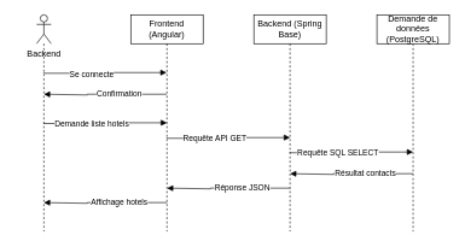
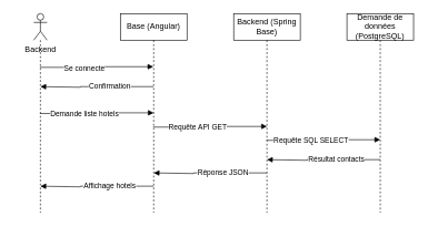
  <mxCell id="0" />
  <mxCell id="1" parent="0" />
- <mxCell id="2" value="Frontend (Angular)" style="shape=umlLifeline;perimeter=lifelinePerimeter;whiteSpace=wrap;html=1;container=1;dropTarget=0;collapsible=0;recursiveResize=0;outlineConnect=0;portConstraint=eastwest;newEdgeStyle={&quot;curved&quot;:0,&quot;rounded&quot;:0};" vertex="1" parent="1"><mxGeometry x="180" y="20" width="100" height="300" as="geometry" /></mxCell>
+ <mxCell id="2" value="Base (Angular)" style="shape=umlLifeline;perimeter=lifelinePerimeter;whiteSpace=wrap;html=1;container=1;dropTarget=0;collapsible=0;recursiveResize=0;outlineConnect=0;portConstraint=eastwest;newEdgeStyle={&quot;curved&quot;:0,&quot;rounded&quot;:0};" vertex="1" parent="1"><mxGeometry x="180" y="20" width="100" height="300" as="geometry" /></mxCell>
  <mxCell id="3" value="Backend (Spring Base)" style="shape=umlLifeline;perimeter=lifelinePerimeter;whiteSpace=wrap;html=1;container=1;dropTarget=0;collapsible=0;recursiveResize=0;outlineConnect=0;portConstraint=eastwest;newEdgeStyle={&quot;curved&quot;:0,&quot;rounded&quot;:0};" vertex="1" parent="1"><mxGeometry x="350" y="20" width="100" height="300" as="geometry" /></mxCell>
  <mxCell id="4" value="Demande de données (PostgreSQL)" style="shape=umlLifeline;perimeter=lifelinePerimeter;whiteSpace=wrap;html=1;container=1;dropTarget=0;collapsible=0;recursiveResize=0;outlineConnect=0;portConstraint=eastwest;newEdgeStyle={&quot;curved&quot;:0,&quot;rounded&quot;:0};" vertex="1" parent="1"><mxGeometry x="520" y="20" width="100" height="300" as="geometry" /></mxCell>
  <mxCell id="5" value="" style="endArrow=block;endFill=1;html=1;edgeStyle=orthogonalEdgeStyle;align=left;verticalAlign=top;rounded=0;" edge="1" parent="1" target="2"><mxGeometry x="-1" relative="1" as="geometry"><mxPoint x="60" y="100" as="sourcePoint" /><mxPoint x="180" y="100" as="targetPoint" /><Array as="points"><mxPoint x="60" y="101" /><mxPoint x="121" y="101" /><mxPoint x="121" y="100" /></Array></mxGeometry></mxCell>
  <mxCell id="6" value="Se connecte" style="edgeLabel;html=1;align=center;verticalAlign=middle;resizable=0;points=[];" vertex="1" connectable="0" parent="5"><mxGeometry x="-0.22" y="-1" relative="1" as="geometry"><mxPoint as="offset" /></mxGeometry></mxCell>
  <mxCell id="7" value="" style="endArrow=block;endFill=1;html=1;edgeStyle=orthogonalEdgeStyle;align=left;verticalAlign=top;rounded=0;" edge="1" parent="1" source="2"><mxGeometry x="-1" relative="1" as="geometry"><mxPoint x="180" y="130" as="sourcePoint" /><mxPoint x="60" y="130" as="targetPoint" /><Array as="points"><mxPoint x="120" y="130" /><mxPoint x="120" y="131" /></Array></mxGeometry></mxCell>
  <mxCell id="8" value="Confirmation" style="edgeLabel;html=1;align=center;verticalAlign=middle;resizable=0;points=[];" vertex="1" connectable="0" parent="7"><mxGeometry x="-0.22" y="-1" relative="1" as="geometry"><mxPoint as="offset" /></mxGeometry></mxCell>
  <mxCell id="9" value="" style="shape=umlLifeline;perimeter=lifelinePerimeter;whiteSpace=wrap;html=1;container=1;dropTarget=0;collapsible=0;recursiveResize=0;outlineConnect=0;portConstraint=eastwest;newEdgeStyle={&quot;curved&quot;:0,&quot;rounded&quot;:0};participant=umlActor;" vertex="1" parent="1"><mxGeometry x="50" y="20" width="20" height="300" as="geometry" /></mxCell>
  <mxCell id="10" value="" style="endArrow=block;endFill=1;html=1;edgeStyle=orthogonalEdgeStyle;align=left;verticalAlign=top;rounded=0;" edge="1" parent="1"><mxGeometry x="-1" relative="1" as="geometry"><mxPoint x="60" y="169.5" as="sourcePoint" /><mxPoint x="230" y="169.5" as="targetPoint" /><Array as="points"><mxPoint x="60" y="170.5" /><mxPoint x="121" y="170.5" /><mxPoint x="121" y="169.5" /></Array></mxGeometry></mxCell>
  <mxCell id="11" value="Demande liste hotels" style="edgeLabel;html=1;align=center;verticalAlign=middle;resizable=0;points=[];" vertex="1" connectable="0" parent="10"><mxGeometry x="-0.22" y="-1" relative="1" as="geometry"><mxPoint as="offset" /></mxGeometry></mxCell>
  <mxCell id="12" value="" style="endArrow=block;endFill=1;html=1;edgeStyle=orthogonalEdgeStyle;align=left;verticalAlign=top;rounded=0;" edge="1" parent="1"><mxGeometry x="-1" relative="1" as="geometry"><mxPoint x="570" y="240" as="sourcePoint" /><mxPoint x="400" y="240" as="targetPoint" /><Array as="points"><mxPoint x="460" y="240" /><mxPoint x="460" y="241" /></Array></mxGeometry></mxCell>
  <mxCell id="13" value="Résultat contacts" style="edgeLabel;html=1;align=center;verticalAlign=middle;resizable=0;points=[];" vertex="1" connectable="0" parent="12"><mxGeometry x="-0.22" y="-1" relative="1" as="geometry"><mxPoint as="offset" /></mxGeometry></mxCell>
  <mxCell id="14" value="" style="endArrow=block;endFill=1;html=1;edgeStyle=orthogonalEdgeStyle;align=left;verticalAlign=top;rounded=0;" edge="1" parent="1"><mxGeometry x="-1" relative="1" as="geometry"><mxPoint x="230" y="190" as="sourcePoint" /><mxPoint x="400" y="190" as="targetPoint" /><Array as="points"><mxPoint x="230" y="191" /><mxPoint x="291" y="191" /><mxPoint x="291" y="190" /></Array></mxGeometry></mxCell>
  <mxCell id="15" value="Requête API GET" style="edgeLabel;html=1;align=center;verticalAlign=middle;resizable=0;points=[];" vertex="1" connectable="0" parent="14"><mxGeometry x="-0.22" y="-1" relative="1" as="geometry"><mxPoint as="offset" /></mxGeometry></mxCell>
  <mxCell id="16" value="" style="endArrow=block;endFill=1;html=1;edgeStyle=orthogonalEdgeStyle;align=left;verticalAlign=top;rounded=0;" edge="1" parent="1"><mxGeometry x="-1" relative="1" as="geometry"><mxPoint x="400" y="210" as="sourcePoint" /><mxPoint x="570" y="210" as="targetPoint" /><Array as="points"><mxPoint x="400" y="211" /><mxPoint x="461" y="211" /><mxPoint x="461" y="210" /></Array></mxGeometry></mxCell>
  <mxCell id="17" value="Requête SQL SELECT" style="edgeLabel;html=1;align=center;verticalAlign=middle;resizable=0;points=[];" vertex="1" connectable="0" parent="16"><mxGeometry x="-0.22" y="-1" relative="1" as="geometry"><mxPoint as="offset" /></mxGeometry></mxCell>
  <mxCell id="18" value="" style="endArrow=block;endFill=1;html=1;edgeStyle=orthogonalEdgeStyle;align=left;verticalAlign=top;rounded=0;" edge="1" parent="1"><mxGeometry x="-1" relative="1" as="geometry"><mxPoint x="400" y="260" as="sourcePoint" /><mxPoint x="230" y="260" as="targetPoint" /><Array as="points"><mxPoint x="290" y="260" /><mxPoint x="290" y="261" /></Array></mxGeometry></mxCell>
  <mxCell id="19" value="Réponse JSON" style="edgeLabel;html=1;align=center;verticalAlign=middle;resizable=0;points=[];" vertex="1" connectable="0" parent="18"><mxGeometry x="-0.22" y="-1" relative="1" as="geometry"><mxPoint as="offset" /></mxGeometry></mxCell>
  <mxCell id="20" value="" style="endArrow=block;endFill=1;html=1;edgeStyle=orthogonalEdgeStyle;align=left;verticalAlign=top;rounded=0;" edge="1" parent="1"><mxGeometry x="-1" relative="1" as="geometry"><mxPoint x="230" y="280" as="sourcePoint" /><mxPoint x="60" y="280" as="targetPoint" /><Array as="points"><mxPoint x="120" y="280" /><mxPoint x="120" y="281" /></Array></mxGeometry></mxCell>
  <mxCell id="21" value="Affichage hotels" style="edgeLabel;html=1;align=center;verticalAlign=middle;resizable=0;points=[];" vertex="1" connectable="0" parent="20"><mxGeometry x="-0.22" y="-1" relative="1" as="geometry"><mxPoint as="offset" /></mxGeometry></mxCell>
  <mxCell id="22" value="Backend" style="text;html=1;align=center;verticalAlign=middle;resizable=0;points=[];autosize=1;strokeColor=none;fillColor=none;" vertex="1" parent="1"><mxGeometry x="20" y="60" width="80" height="30" as="geometry" /></mxCell>
